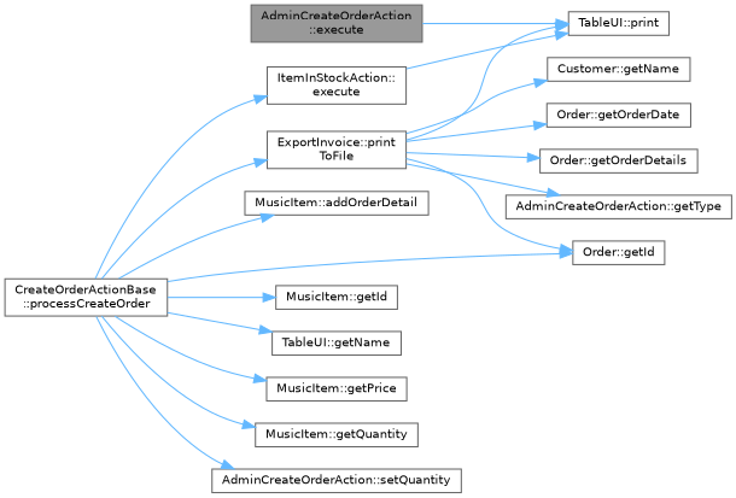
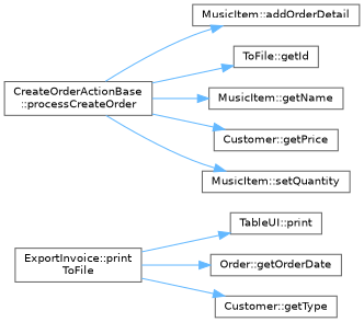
  digraph {
    fontname="DejaVu Sans"
    rankdir=LR
    node [color=grey40 fillcolor=white fontname="DejaVu Sans" fontsize=10 shape=box style=filled]
    edge [color=steelblue1 fontname="DejaVu Sans" fontsize=10 labelfontname=Helvetica labelfontsize=10 style=solid]
-   n1 [color=gray40 fillcolor=grey60 fontcolor=black height=0.2 label="AdminCreateOrderAction\l::execute" width=0.4]
    n2 [height=0.2 label="TableUI::print" width=0.4]
    n3 [height=0.2 label="CreateOrderActionBase\l::processCreateOrder" width=0.4]
    n4 [height=0.2 label="MusicItem::addOrderDetail" width=0.4]
-   n5 [height=0.2 label="ItemInStockAction::\lexecute" width=0.4]
    n6 [height=0.2 label="ExportInvoice::print\lToFile" width=0.4]
-   n7 [height=0.2 label="Order::getId" width=0.4]
-   n8 [height=0.2 label="MusicItem::getId" width=0.4]
-   n9 [height=0.2 label="TableUI::getName" width=0.4]
-   n10 [height=0.2 label="MusicItem::getPrice" width=0.4]
-   n11 [height=0.2 label="MusicItem::getQuantity" width=0.4]
-   n12 [height=0.2 label="AdminCreateOrderAction::setQuantity" width=0.4]
-   n13 [height=0.2 label="Customer::getName" width=0.4]
+   n8 [height=0.2 label="ToFile::getId" width=0.4]
+   n9 [height=0.2 label="MusicItem::getName" width=0.4]
+   n10 [height=0.2 label="Customer::getPrice" width=0.4]
+   n12 [height=0.2 label="MusicItem::setQuantity" width=0.4]
    n14 [height=0.2 label="Order::getOrderDate" width=0.4]
-   n15 [height=0.2 label="Order::getOrderDetails" width=0.4]
-   n16 [height=0.2 label="AdminCreateOrderAction::getType" width=0.4]
-   n1 -> n2
+   n16 [height=0.2 label="Customer::getType" width=0.4]
    n3 -> n4
-   n3 -> n5
-   n3 -> n6
-   n3 -> n7
    n3 -> n8
    n3 -> n9
    n3 -> n10
-   n3 -> n11
    n3 -> n12
-   n5 -> n2
    n6 -> n2
-   n6 -> n7
-   n6 -> n13
    n6 -> n14
-   n6 -> n15
    n6 -> n16
  }
